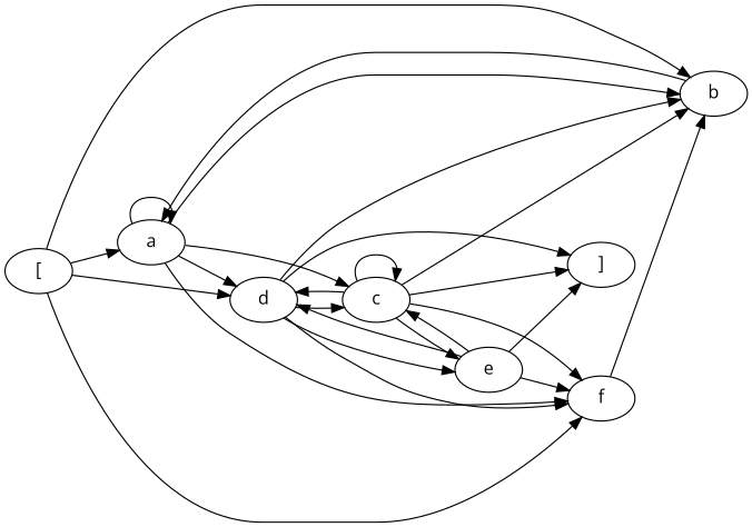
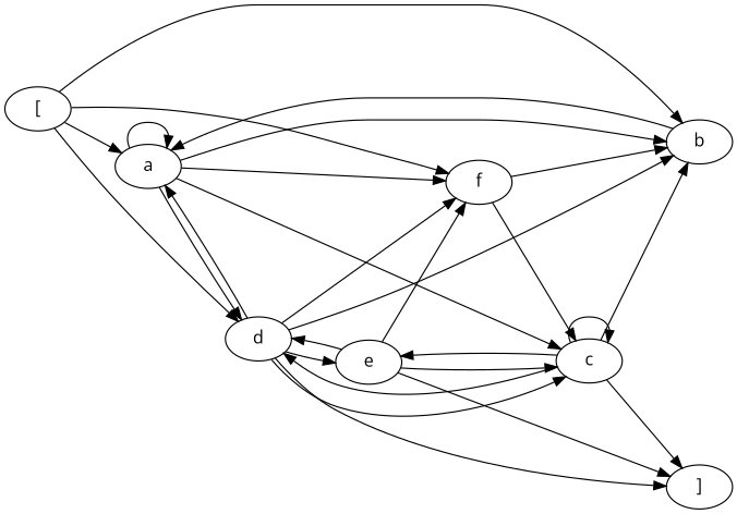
  digraph {
    fontname="Open Sans"
    rankdir=LR
    node [fontname="Open Sans"]
    edge [fontname="Open Sans"]
    n1 [label="["]
    n2 [label=a]
    n3 [label=b]
    n4 [label=d]
    n5 [label=f]
    n6 [label=c]
    n7 [label="]"]
    n8 [label=e]
    n1 -> n2
    n1 -> n3
    n1 -> n4
    n1 -> n5
    n2 -> n2
    n2 -> n3
    n2 -> n4
    n2 -> n5
    n2 -> n6
    n3 -> n2
+   n4 -> n2
    n4 -> n3
    n4 -> n5
    n4 -> n6
    n4 -> n7
    n4 -> n8
    n5 -> n3
    n6 -> n3
    n6 -> n4
-   n6 -> n5
+   n5 -> n6
    n6 -> n6
    n6 -> n7
    n6 -> n8
    n8 -> n4
    n8 -> n5
    n8 -> n6
    n8 -> n7
  }
